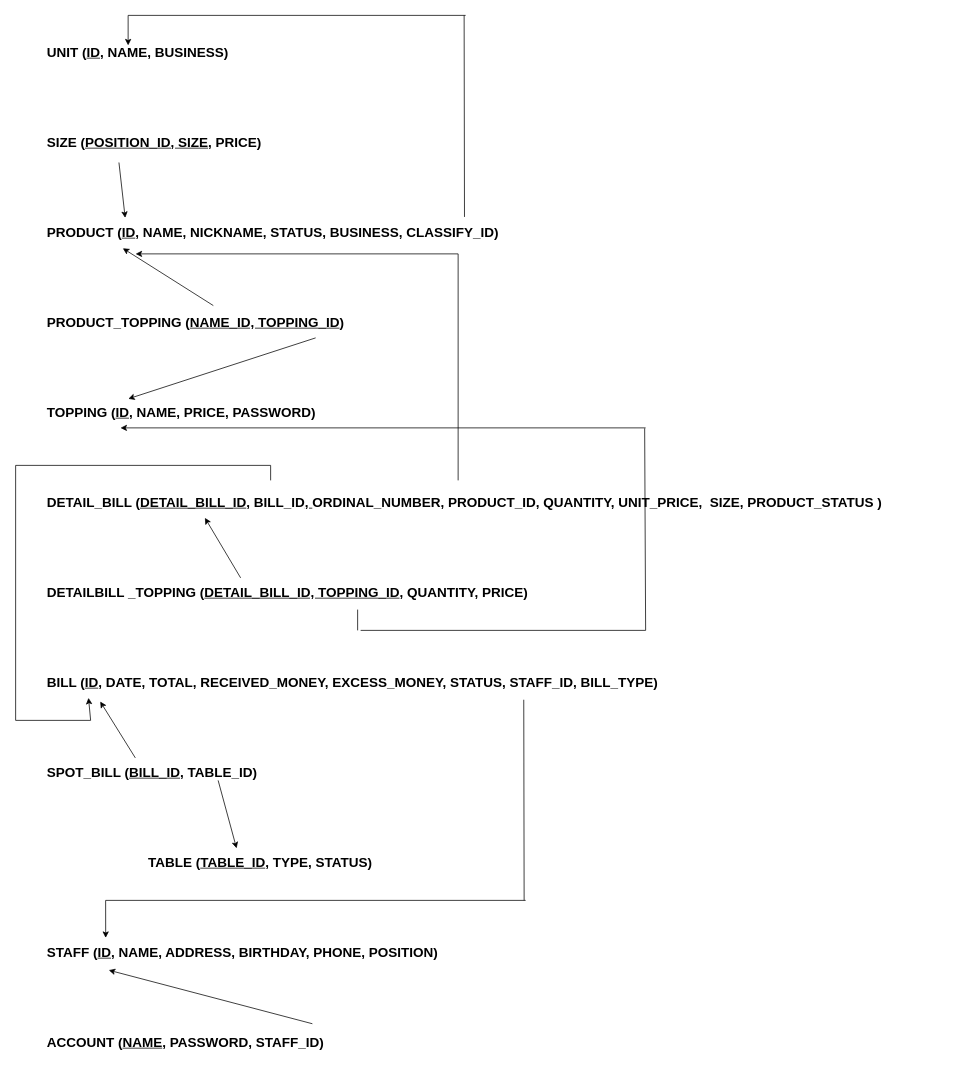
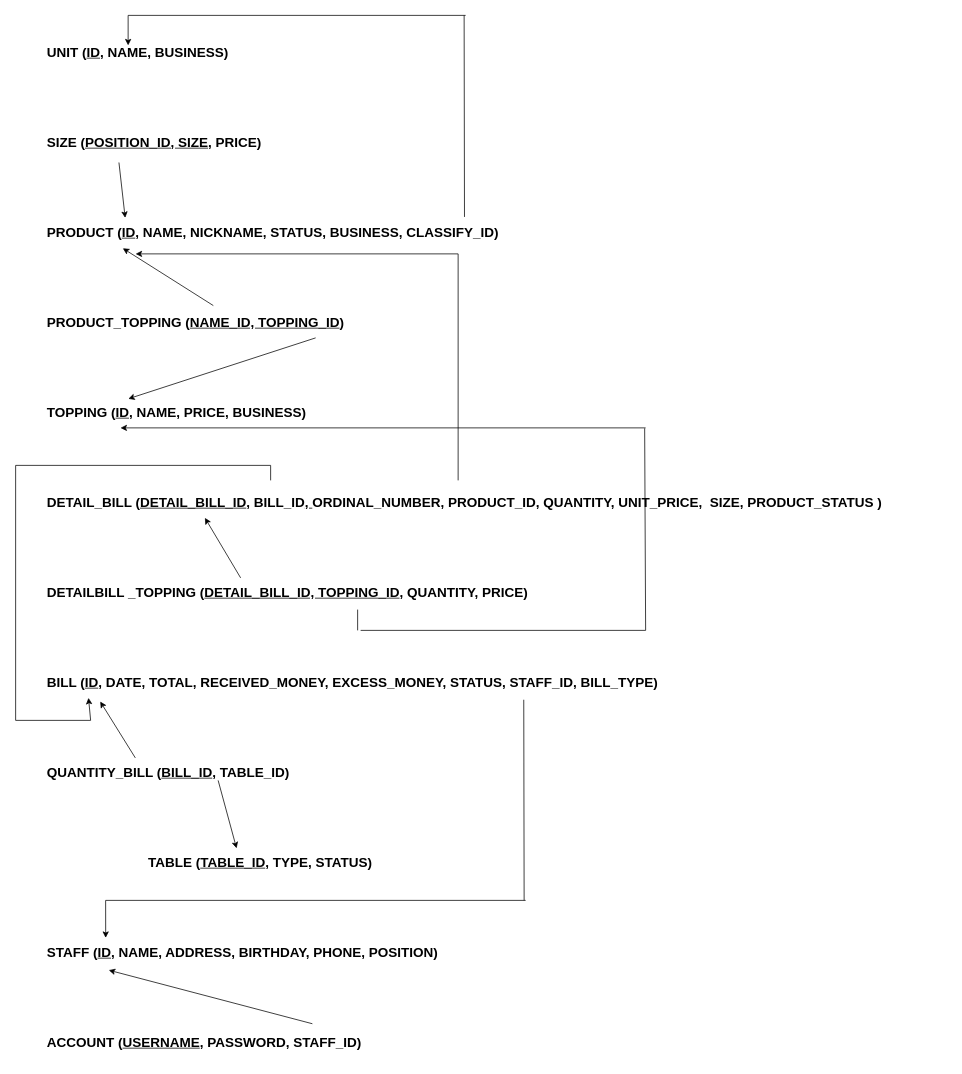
  <mxCell id="0" />
  <mxCell id="1" parent="0" />
  <mxCell id="2" value="&lt;font style=&quot;font-size: 18px&quot;&gt;UNIT (&lt;u&gt;ID&lt;/u&gt;, NAME, BUSINESS)&lt;/font&gt;" style="text;html=1;strokeColor=none;fillColor=none;align=left;verticalAlign=middle;whiteSpace=wrap;rounded=0;fontStyle=1" vertex="1" parent="1"><mxGeometry y="50" width="430" height="40" as="geometry" x="60" /></mxCell>
  <mxCell id="3" value="&lt;span style=&quot;font-size: 18px&quot;&gt;PRODUCT (&lt;u&gt;ID&lt;/u&gt;, NAME, NICKNAME, STATUS, BUSINESS, CLASSIFY_ID)&lt;/span&gt;" style="text;html=1;strokeColor=none;fillColor=none;align=left;verticalAlign=middle;whiteSpace=wrap;rounded=0;fontStyle=1" vertex="1" parent="1"><mxGeometry y="290" width="1040" height="40" as="geometry" x="60" /></mxCell>
  <mxCell id="4" value="&lt;span style=&quot;font-size: 18px&quot;&gt;SIZE (&lt;u&gt;POSITION_ID, SIZE&lt;/u&gt;, PRICE)&lt;/span&gt;" style="text;html=1;strokeColor=none;fillColor=none;align=left;verticalAlign=middle;whiteSpace=wrap;rounded=0;fontStyle=1" vertex="1" parent="1"><mxGeometry y="170" width="1040" height="40" as="geometry" x="60" /></mxCell>
- <mxCell id="5" value="&lt;span style=&quot;font-size: 18px&quot;&gt;TOPPING (&lt;u&gt;ID&lt;/u&gt;, NAME, PRICE, PASSWORD)&lt;/span&gt;" style="text;html=1;strokeColor=none;fillColor=none;align=left;verticalAlign=middle;whiteSpace=wrap;rounded=0;fontStyle=1" vertex="1" parent="1"><mxGeometry y="530" width="1040" height="40" as="geometry" x="60" /></mxCell>
+ <mxCell id="5" value="&lt;span style=&quot;font-size: 18px&quot;&gt;TOPPING (&lt;u&gt;ID&lt;/u&gt;, NAME, PRICE, BUSINESS)&lt;/span&gt;" style="text;html=1;strokeColor=none;fillColor=none;align=left;verticalAlign=middle;whiteSpace=wrap;rounded=0;fontStyle=1" vertex="1" parent="1"><mxGeometry y="530" width="1040" height="40" as="geometry" x="60" /></mxCell>
  <mxCell id="6" value="&lt;span style=&quot;font-size: 18px&quot;&gt;PRODUCT_TOPPING (&lt;u&gt;NAME_ID, TOPPING_ID&lt;/u&gt;)&lt;/span&gt;" style="text;html=1;strokeColor=none;fillColor=none;align=left;verticalAlign=middle;whiteSpace=wrap;rounded=0;fontStyle=1" vertex="1" parent="1"><mxGeometry y="410" width="1040" height="40" as="geometry" x="60" /></mxCell>
  <mxCell id="7" value="&lt;span style=&quot;font-size: 18px&quot;&gt;DETAIL_BILL (&lt;u&gt;DETAIL_BILL_ID&lt;/u&gt;, BILL_ID&lt;u&gt;,&amp;nbsp;&lt;/u&gt;&lt;/span&gt;&lt;span style=&quot;font-size: 18px&quot;&gt;ORDINAL_NUMBER&lt;/span&gt;&lt;span style=&quot;font-size: 18px&quot;&gt;, PRODUCT_ID, QUANTITY, UNIT_PRICE,&amp;nbsp; SIZE, PRODUCT_STATUS )&lt;/span&gt;" style="text;html=1;strokeColor=none;fillColor=none;align=left;verticalAlign=middle;whiteSpace=wrap;rounded=0;fontStyle=1" vertex="1" parent="1"><mxGeometry y="650" width="1200" height="40" as="geometry" x="60" /></mxCell>
  <mxCell id="8" value="&lt;span style=&quot;font-size: 18px&quot;&gt;DETAILBILL _TOPPING (&lt;u&gt;DETAIL_BILL_ID,&amp;nbsp;TOPPING_ID&lt;/u&gt;, QUANTITY, PRICE)&lt;/span&gt;" style="text;html=1;strokeColor=none;fillColor=none;align=left;verticalAlign=middle;whiteSpace=wrap;rounded=0;fontStyle=1" vertex="1" parent="1"><mxGeometry y="770" width="1040" height="40" as="geometry" x="60" /></mxCell>
  <mxCell id="9" value="&lt;span style=&quot;font-size: 18px&quot;&gt;BILL (&lt;u&gt;ID&lt;/u&gt;, DATE, TOTAL, RECEIVED_MONEY, EXCESS_MONEY, STATUS, STAFF_ID, BILL_TYPE)&lt;/span&gt;&lt;span style=&quot;color: rgba(0 , 0 , 0 , 0) ; font-family: monospace ; font-size: 0px&quot;&gt;%3CmxGraphModel%3E%3Croot%3E%3CmxCell%20id%3D%220%22%2F%3E%3CmxCell%20id%3D%221%22%20parent%3D%220%22%2F%3E%3CmxCell%20id%3D%222%22%20value%3D%22%26lt%3Bspan%20style%3D%26quot%3Bfont-size%3A%2018px%26quot%3B%26gt%3BDETAILBILL%20_TOPPING%20(BILL_ID%2C%20ORDINAL_NUMBER%2C%20TOPPING_ID)%26lt%3B%2Fspan%26gt%3B%22%20style%3D%22text%3Bhtml%3D1%3BstrokeColor%3Dnone%3BfillColor%3Dnone%3Balign%3Dleft%3BverticalAlign%3Dmiddle%3BwhiteSpace%3Dwrap%3Brounded%3D0%3B%22%20vertex%3D%221%22%20parent%3D%221%22%3E%3CmxGeometry%20y%3D%221850%22%20width%3D%221040%22%20height%3D%2240%22%20as%3D%22geometry%22%2F%3E%3C%2FmxCell%3E%3C%2Froot%3E%3C%2FmxGraphModel%3E&lt;/span&gt;" style="text;html=1;strokeColor=none;fillColor=none;align=left;verticalAlign=middle;whiteSpace=wrap;rounded=0;fontStyle=1" vertex="1" parent="1"><mxGeometry y="890" width="1040" height="40" as="geometry" x="60" /></mxCell>
- <mxCell id="10" value="&lt;span style=&quot;font-size: 18px&quot;&gt;SPOT_BILL (&lt;u&gt;BILL_ID&lt;/u&gt;, TABLE_ID)&lt;/span&gt;" style="text;html=1;strokeColor=none;fillColor=none;align=left;verticalAlign=middle;whiteSpace=wrap;rounded=0;fontStyle=1" vertex="1" parent="1"><mxGeometry y="1010" width="1040" height="40" as="geometry" x="60" /></mxCell>
+ <mxCell id="10" value="&lt;span style=&quot;font-size: 18px&quot;&gt;QUANTITY_BILL (&lt;u&gt;BILL_ID&lt;/u&gt;, TABLE_ID)&lt;/span&gt;" style="text;html=1;strokeColor=none;fillColor=none;align=left;verticalAlign=middle;whiteSpace=wrap;rounded=0;fontStyle=1" vertex="1" parent="1"><mxGeometry y="1010" width="1040" height="40" as="geometry" x="60" /></mxCell>
  <mxCell id="11" value="&lt;span style=&quot;font-size: 18px&quot;&gt;TABLE (&lt;u&gt;TABLE_ID&lt;/u&gt;, TYPE, STATUS)&lt;/span&gt;" style="text;html=1;strokeColor=none;fillColor=none;align=left;verticalAlign=middle;whiteSpace=wrap;rounded=0;fontStyle=1" vertex="1" parent="1"><mxGeometry x="195" y="1130" width="1040" height="40" as="geometry" /></mxCell>
  <mxCell id="12" value="&lt;span style=&quot;font-size: 18px&quot;&gt;STAFF (&lt;u&gt;ID&lt;/u&gt;, NAME, ADDRESS, BIRTHDAY, PHONE, POSITION)&lt;/span&gt;" style="text;html=1;strokeColor=none;fillColor=none;align=left;verticalAlign=middle;whiteSpace=wrap;rounded=0;fontStyle=1" vertex="1" parent="1"><mxGeometry y="1250" width="1040" height="40" as="geometry" x="60" /></mxCell>
- <mxCell id="13" value="&lt;span style=&quot;font-size: 18px&quot;&gt;ACCOUNT (&lt;u&gt;NAME&lt;/u&gt;, PASSWORD, STAFF_ID)&lt;/span&gt;" style="text;html=1;strokeColor=none;fillColor=none;align=left;verticalAlign=middle;whiteSpace=wrap;rounded=0;fontStyle=1" vertex="1" parent="1"><mxGeometry y="1370" width="1040" height="40" as="geometry" x="60" /></mxCell>
+ <mxCell id="13" value="&lt;span style=&quot;font-size: 18px&quot;&gt;ACCOUNT (&lt;u&gt;USERNAME&lt;/u&gt;, PASSWORD, STAFF_ID)&lt;/span&gt;" style="text;html=1;strokeColor=none;fillColor=none;align=left;verticalAlign=middle;whiteSpace=wrap;rounded=0;fontStyle=1" vertex="1" parent="1"><mxGeometry y="1370" width="1040" height="40" as="geometry" x="60" /></mxCell>
  <mxCell id="14" value="" style="endArrow=none;html=1;rounded=0;fontSize=18;exitX=0.537;exitY=-0.031;exitDx=0;exitDy=0;exitPerimeter=0;" edge="1" parent="1" source="3"><mxGeometry width="50" height="50" relative="1" as="geometry"><mxPoint x="370" y="90" as="sourcePoint" /><mxPoint x="618" y="20" as="targetPoint" /></mxGeometry></mxCell>
  <mxCell id="15" value="" style="endArrow=none;html=1;rounded=0;fontSize=18;" edge="1" parent="1"><mxGeometry width="50" height="50" relative="1" as="geometry"><mxPoint x="170" y="20" as="sourcePoint" /><mxPoint x="620" y="20" as="targetPoint" /></mxGeometry></mxCell>
  <mxCell id="16" value="" style="endArrow=classic;html=1;rounded=0;fontSize=18;" edge="1" parent="1"><mxGeometry width="50" height="50" relative="1" as="geometry"><mxPoint x="170" y="20" as="sourcePoint" /><mxPoint x="170" y="60" as="targetPoint" /></mxGeometry></mxCell>
  <mxCell id="17" value="" style="endArrow=classic;html=1;rounded=0;fontSize=18;exitX=0.094;exitY=1.154;exitDx=0;exitDy=0;exitPerimeter=0;entryX=0.102;entryY=0;entryDx=0;entryDy=0;entryPerimeter=0;" edge="1" parent="1" source="4" target="3"><mxGeometry width="50" height="50" relative="1" as="geometry"><mxPoint x="370" y="240" as="sourcePoint" /><mxPoint x="300" y="240" as="targetPoint" /></mxGeometry></mxCell>
  <mxCell id="18" value="" style="endArrow=classic;html=1;rounded=0;fontSize=18;entryX=0.099;entryY=1.015;entryDx=0;entryDy=0;entryPerimeter=0;exitX=0.215;exitY=-0.077;exitDx=0;exitDy=0;exitPerimeter=0;" edge="1" parent="1" source="6" target="3"><mxGeometry width="50" height="50" relative="1" as="geometry"><mxPoint x="120" y="380" as="sourcePoint" /><mxPoint x="420" y="190" as="targetPoint" /></mxGeometry></mxCell>
  <mxCell id="19" value="" style="endArrow=classic;html=1;rounded=0;fontSize=18;entryX=0.106;entryY=0.031;entryDx=0;entryDy=0;entryPerimeter=0;" edge="1" parent="1" target="5"><mxGeometry width="50" height="50" relative="1" as="geometry"><mxPoint x="420" y="450" as="sourcePoint" /><mxPoint x="420" y="350" as="targetPoint" /></mxGeometry></mxCell>
  <mxCell id="20" value="" style="endArrow=none;html=1;rounded=0;fontSize=18;" edge="1" parent="1"><mxGeometry width="50" height="50" relative="1" as="geometry"><mxPoint x="610" y="640" as="sourcePoint" /><mxPoint x="610" y="338" as="targetPoint" /></mxGeometry></mxCell>
  <mxCell id="21" value="" style="endArrow=classic;html=1;rounded=0;fontSize=18;" edge="1" parent="1"><mxGeometry width="50" height="50" relative="1" as="geometry"><mxPoint x="610" y="338" as="sourcePoint" /><mxPoint x="180" y="338" as="targetPoint" /></mxGeometry></mxCell>
  <mxCell id="22" value="" style="endArrow=none;html=1;rounded=0;fontSize=18;" edge="1" parent="1"><mxGeometry width="50" height="50" relative="1" as="geometry"><mxPoint x="20" y="620" as="sourcePoint" /><mxPoint x="360" y="620" as="targetPoint" /></mxGeometry></mxCell>
  <mxCell id="23" value="" style="endArrow=none;html=1;rounded=0;fontSize=18;" edge="1" parent="1"><mxGeometry width="50" height="50" relative="1" as="geometry"><mxPoint x="20" y="960" as="sourcePoint" /><mxPoint x="20" y="620" as="targetPoint" /></mxGeometry></mxCell>
  <mxCell id="24" value="" style="endArrow=none;html=1;rounded=0;fontSize=18;" edge="1" parent="1"><mxGeometry width="50" height="50" relative="1" as="geometry"><mxPoint x="20" y="960" as="sourcePoint" /><mxPoint x="120" y="960" as="targetPoint" /></mxGeometry></mxCell>
  <mxCell id="25" value="" style="endArrow=classic;html=1;rounded=0;fontSize=18;entryX=0.055;entryY=1;entryDx=0;entryDy=0;entryPerimeter=0;" edge="1" parent="1" target="9"><mxGeometry width="50" height="50" relative="1" as="geometry"><mxPoint x="120" y="960" as="sourcePoint" /><mxPoint x="420" y="810" as="targetPoint" /></mxGeometry></mxCell>
  <mxCell id="26" value="" style="endArrow=classic;html=1;rounded=0;fontSize=18;exitX=0.115;exitY=0;exitDx=0;exitDy=0;exitPerimeter=0;entryX=0.07;entryY=1.123;entryDx=0;entryDy=0;entryPerimeter=0;" edge="1" parent="1" source="10" target="9"><mxGeometry width="50" height="50" relative="1" as="geometry"><mxPoint x="370" y="860" as="sourcePoint" /><mxPoint x="420" y="810" as="targetPoint" /></mxGeometry></mxCell>
  <mxCell id="27" value="" style="endArrow=none;html=1;rounded=0;fontSize=18;" edge="1" parent="1"><mxGeometry width="50" height="50" relative="1" as="geometry"><mxPoint x="480" y="840" as="sourcePoint" /><mxPoint x="860" y="840" as="targetPoint" /></mxGeometry></mxCell>
  <mxCell id="28" value="" style="endArrow=none;html=1;rounded=0;fontSize=18;entryX=0.768;entryY=1.015;entryDx=0;entryDy=0;entryPerimeter=0;" edge="1" parent="1" target="5"><mxGeometry width="50" height="50" relative="1" as="geometry"><mxPoint x="860" y="840" as="sourcePoint" /><mxPoint x="860" y="580" as="targetPoint" /></mxGeometry></mxCell>
  <mxCell id="29" value="" style="endArrow=none;html=1;rounded=0;fontSize=18;entryX=0.4;entryY=1.057;entryDx=0;entryDy=0;entryPerimeter=0;" edge="1" parent="1" target="8"><mxGeometry width="50" height="50" relative="1" as="geometry"><mxPoint x="476" y="840" as="sourcePoint" /><mxPoint x="420" y="660" as="targetPoint" /></mxGeometry></mxCell>
  <mxCell id="30" value="" style="endArrow=classic;html=1;rounded=0;fontSize=18;entryX=0.096;entryY=1;entryDx=0;entryDy=0;entryPerimeter=0;" edge="1" parent="1" target="5"><mxGeometry width="50" height="50" relative="1" as="geometry"><mxPoint x="860" y="570" as="sourcePoint" /><mxPoint x="420" y="660" as="targetPoint" /></mxGeometry></mxCell>
  <mxCell id="31" value="" style="endArrow=classic;html=1;rounded=0;fontSize=18;entryX=0.115;entryY=0.015;entryDx=0;entryDy=0;entryPerimeter=0;" edge="1" parent="1" target="11"><mxGeometry width="50" height="50" relative="1" as="geometry"><mxPoint x="290" y="1040" as="sourcePoint" /><mxPoint x="420" y="960" as="targetPoint" /></mxGeometry></mxCell>
  <mxCell id="32" value="" style="endArrow=none;html=1;rounded=0;fontSize=18;entryX=0.613;entryY=1.062;entryDx=0;entryDy=0;entryPerimeter=0;" edge="1" parent="1" target="9"><mxGeometry width="50" height="50" relative="1" as="geometry"><mxPoint x="698" y="1200" as="sourcePoint" /><mxPoint x="690" y="970" as="targetPoint" /></mxGeometry></mxCell>
  <mxCell id="33" value="" style="endArrow=classic;html=1;rounded=0;fontSize=18;exitX=0.342;exitY=-0.138;exitDx=0;exitDy=0;exitPerimeter=0;entryX=0.081;entryY=1.077;entryDx=0;entryDy=0;entryPerimeter=0;" edge="1" parent="1" source="13" target="12"><mxGeometry width="50" height="50" relative="1" as="geometry"><mxPoint x="370" y="1170" as="sourcePoint" /><mxPoint x="420" y="1120" as="targetPoint" /></mxGeometry></mxCell>
  <mxCell id="34" value="" style="endArrow=none;html=1;rounded=0;fontSize=18;" edge="1" parent="1"><mxGeometry width="50" height="50" relative="1" as="geometry"><mxPoint x="140" y="1200" as="sourcePoint" /><mxPoint x="700" y="1200" as="targetPoint" /></mxGeometry></mxCell>
  <mxCell id="35" value="" style="endArrow=classic;html=1;rounded=0;fontSize=18;entryX=0.077;entryY=0;entryDx=0;entryDy=0;entryPerimeter=0;" edge="1" parent="1" target="12"><mxGeometry width="50" height="50" relative="1" as="geometry"><mxPoint x="140" y="1200" as="sourcePoint" /><mxPoint x="420" y="1120" as="targetPoint" /></mxGeometry></mxCell>
  <mxCell id="36" value="" style="endArrow=classic;html=1;rounded=0;entryX=0.177;entryY=1;entryDx=0;entryDy=0;entryPerimeter=0;exitX=0.25;exitY=0;exitDx=0;exitDy=0;" edge="1" parent="1" source="8" target="7"><mxGeometry width="50" height="50" relative="1" as="geometry"><mxPoint x="420" y="750" as="sourcePoint" /><mxPoint x="470" y="700" as="targetPoint" /></mxGeometry></mxCell>
  <mxCell id="37" value="" style="endArrow=none;html=1;rounded=0;" edge="1" parent="1"><mxGeometry width="50" height="50" relative="1" as="geometry"><mxPoint x="360" y="640" as="sourcePoint" /><mxPoint x="360" y="620" as="targetPoint" /></mxGeometry></mxCell>
